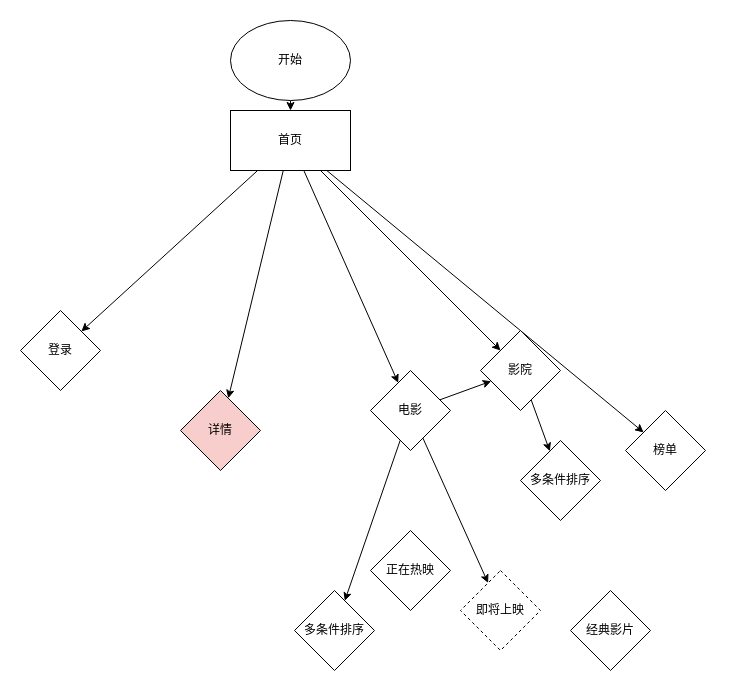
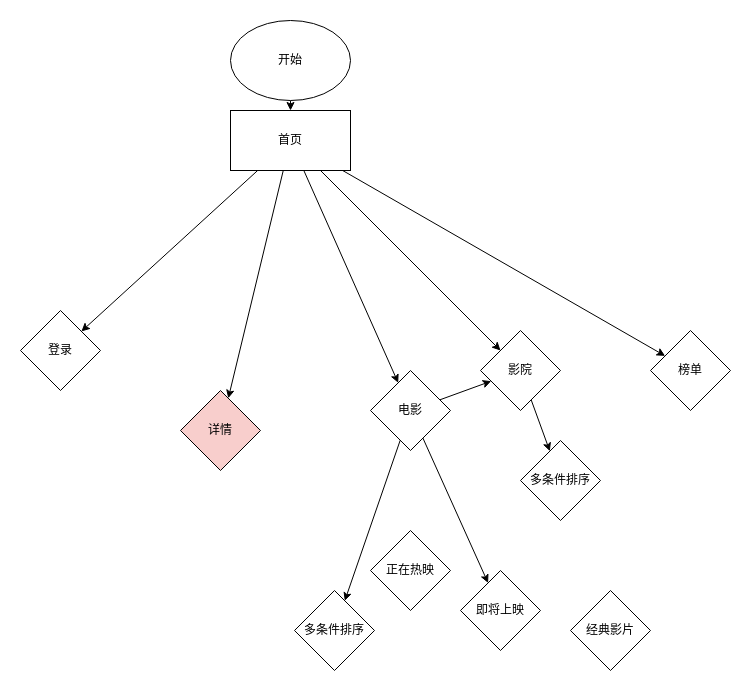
  <mxCell id="0" />
  <mxCell id="1" parent="0" />
  <mxCell id="2" value="" style="edgeStyle=none;html=1;" edge="1" parent="1" source="3" target="9"><mxGeometry relative="1" as="geometry" /></mxCell>
  <mxCell id="3" value="开始" style="ellipse;whiteSpace=wrap;html=1;" vertex="1" parent="1"><mxGeometry x="230" y="20" width="120" height="80" as="geometry" /></mxCell>
  <mxCell id="4" value="" style="edgeStyle=none;html=1;" edge="1" parent="1" source="9" target="13"><mxGeometry relative="1" as="geometry" /></mxCell>
  <mxCell id="5" value="" style="edgeStyle=none;html=1;" edge="1" parent="1" source="9" target="15"><mxGeometry relative="1" as="geometry" /></mxCell>
  <mxCell id="6" value="" style="edgeStyle=none;html=1;" edge="1" parent="1" source="9" target="16"><mxGeometry relative="1" as="geometry" /></mxCell>
  <mxCell id="7" value="" style="edgeStyle=none;html=1;" edge="1" parent="1" source="9" target="17"><mxGeometry relative="1" as="geometry" /></mxCell>
  <mxCell id="8" value="" style="edgeStyle=none;html=1;" edge="1" parent="1" source="9" target="18"><mxGeometry relative="1" as="geometry" /></mxCell>
  <mxCell id="9" value="首页" style="whiteSpace=wrap;html=1;" vertex="1" parent="1"><mxGeometry x="230" y="110" width="120" height="60" as="geometry" /></mxCell>
  <mxCell id="10" value="" style="edgeStyle=none;html=1;" edge="1" parent="1" source="13" target="15"><mxGeometry relative="1" as="geometry" /></mxCell>
  <mxCell id="11" value="" style="edgeStyle=none;html=1;" edge="1" parent="1" source="13" target="20"><mxGeometry relative="1" as="geometry" /></mxCell>
  <mxCell id="12" value="" style="edgeStyle=none;html=1;" edge="1" parent="1" source="13" target="22"><mxGeometry relative="1" as="geometry" /></mxCell>
  <mxCell id="13" value="电影" style="rhombus;whiteSpace=wrap;html=1;" vertex="1" parent="1"><mxGeometry x="370" y="370" width="80" height="80" as="geometry" /></mxCell>
  <mxCell id="14" value="" style="edgeStyle=none;html=1;" edge="1" parent="1" source="15" target="23"><mxGeometry relative="1" as="geometry" /></mxCell>
  <mxCell id="15" value="影院" style="rhombus;whiteSpace=wrap;html=1;" vertex="1" parent="1"><mxGeometry x="480" y="330" width="80" height="80" as="geometry" /></mxCell>
- <mxCell id="16" value="榜单" style="rhombus;whiteSpace=wrap;html=1;" vertex="1" parent="1"><mxGeometry x="625" y="410" width="80" height="80" as="geometry" /></mxCell>
+ <mxCell id="16" value="榜单" style="rhombus;whiteSpace=wrap;html=1;" vertex="1" parent="1"><mxGeometry x="650" y="330" width="80" height="80" as="geometry" /></mxCell>
  <mxCell id="17" value="详情" style="rhombus;whiteSpace=wrap;html=1;fillColor=#f8cecc;" vertex="1" parent="1"><mxGeometry x="180" y="390" width="80" height="80" as="geometry" /></mxCell>
  <mxCell id="18" value="登录" style="rhombus;whiteSpace=wrap;html=1;" vertex="1" parent="1"><mxGeometry x="20" y="310" width="80" height="80" as="geometry" /></mxCell>
  <mxCell id="19" value="正在热映" style="rhombus;whiteSpace=wrap;html=1;" vertex="1" parent="1"><mxGeometry x="370" y="530" width="80" height="80" as="geometry" /></mxCell>
- <mxCell id="20" value="即将上映" style="rhombus;whiteSpace=wrap;html=1;dashed=1;" vertex="1" parent="1"><mxGeometry x="460" y="570" width="80" height="80" as="geometry" /></mxCell>
+ <mxCell id="20" value="即将上映" style="rhombus;whiteSpace=wrap;html=1;" vertex="1" parent="1"><mxGeometry x="460" y="570" width="80" height="80" as="geometry" /></mxCell>
  <mxCell id="21" value="经典影片" style="rhombus;whiteSpace=wrap;html=1;" vertex="1" parent="1"><mxGeometry x="570" y="590" width="80" height="80" as="geometry" /></mxCell>
  <mxCell id="22" value="多条件排序" style="rhombus;whiteSpace=wrap;html=1;" vertex="1" parent="1"><mxGeometry x="294" y="590" width="80" height="80" as="geometry" /></mxCell>
  <mxCell id="23" value="多条件排序" style="rhombus;whiteSpace=wrap;html=1;" vertex="1" parent="1"><mxGeometry x="520" y="440" width="80" height="80" as="geometry" /></mxCell>
